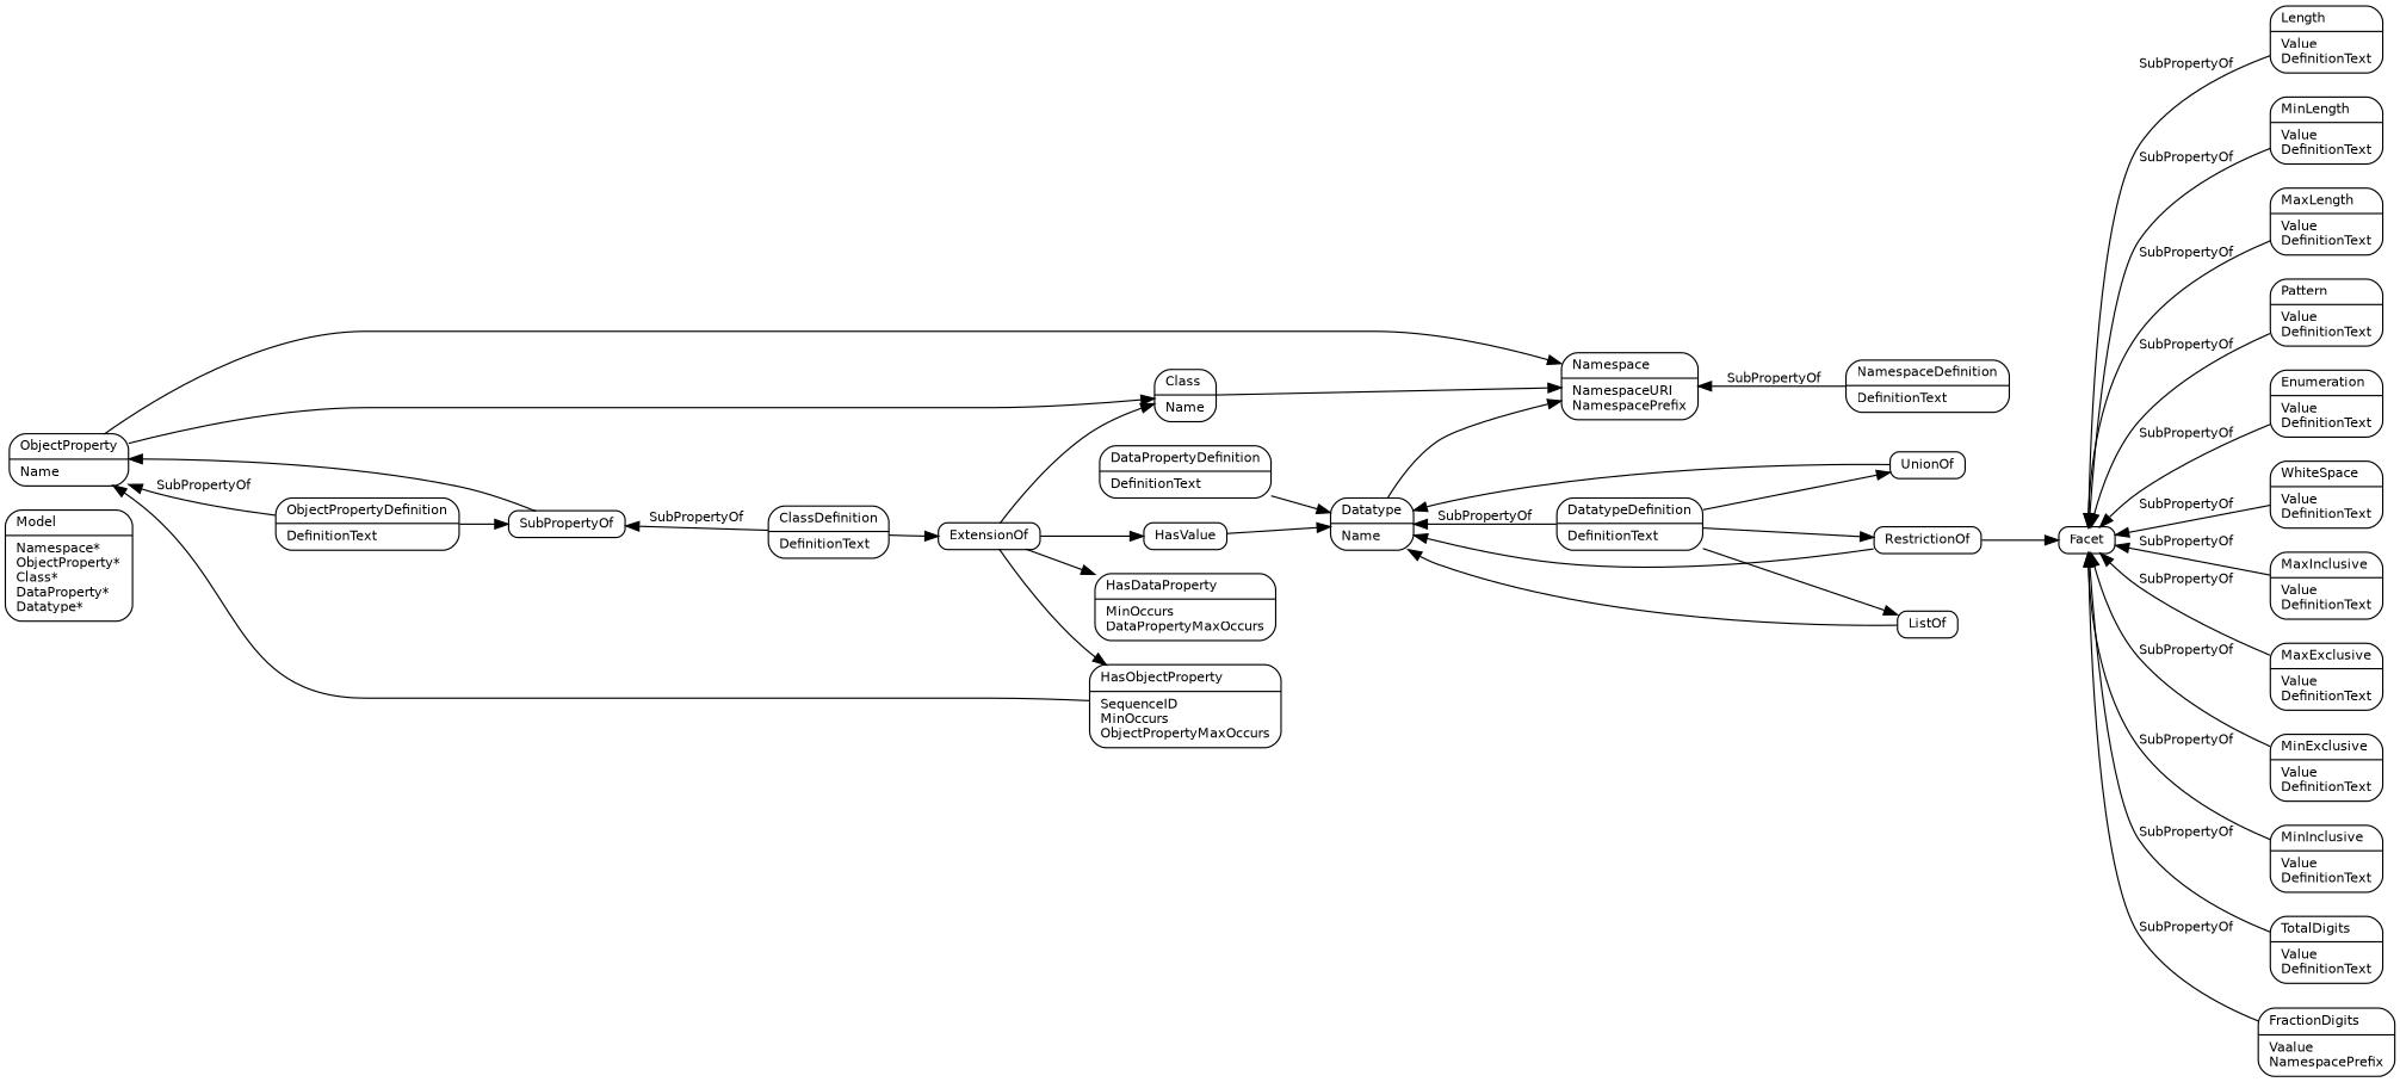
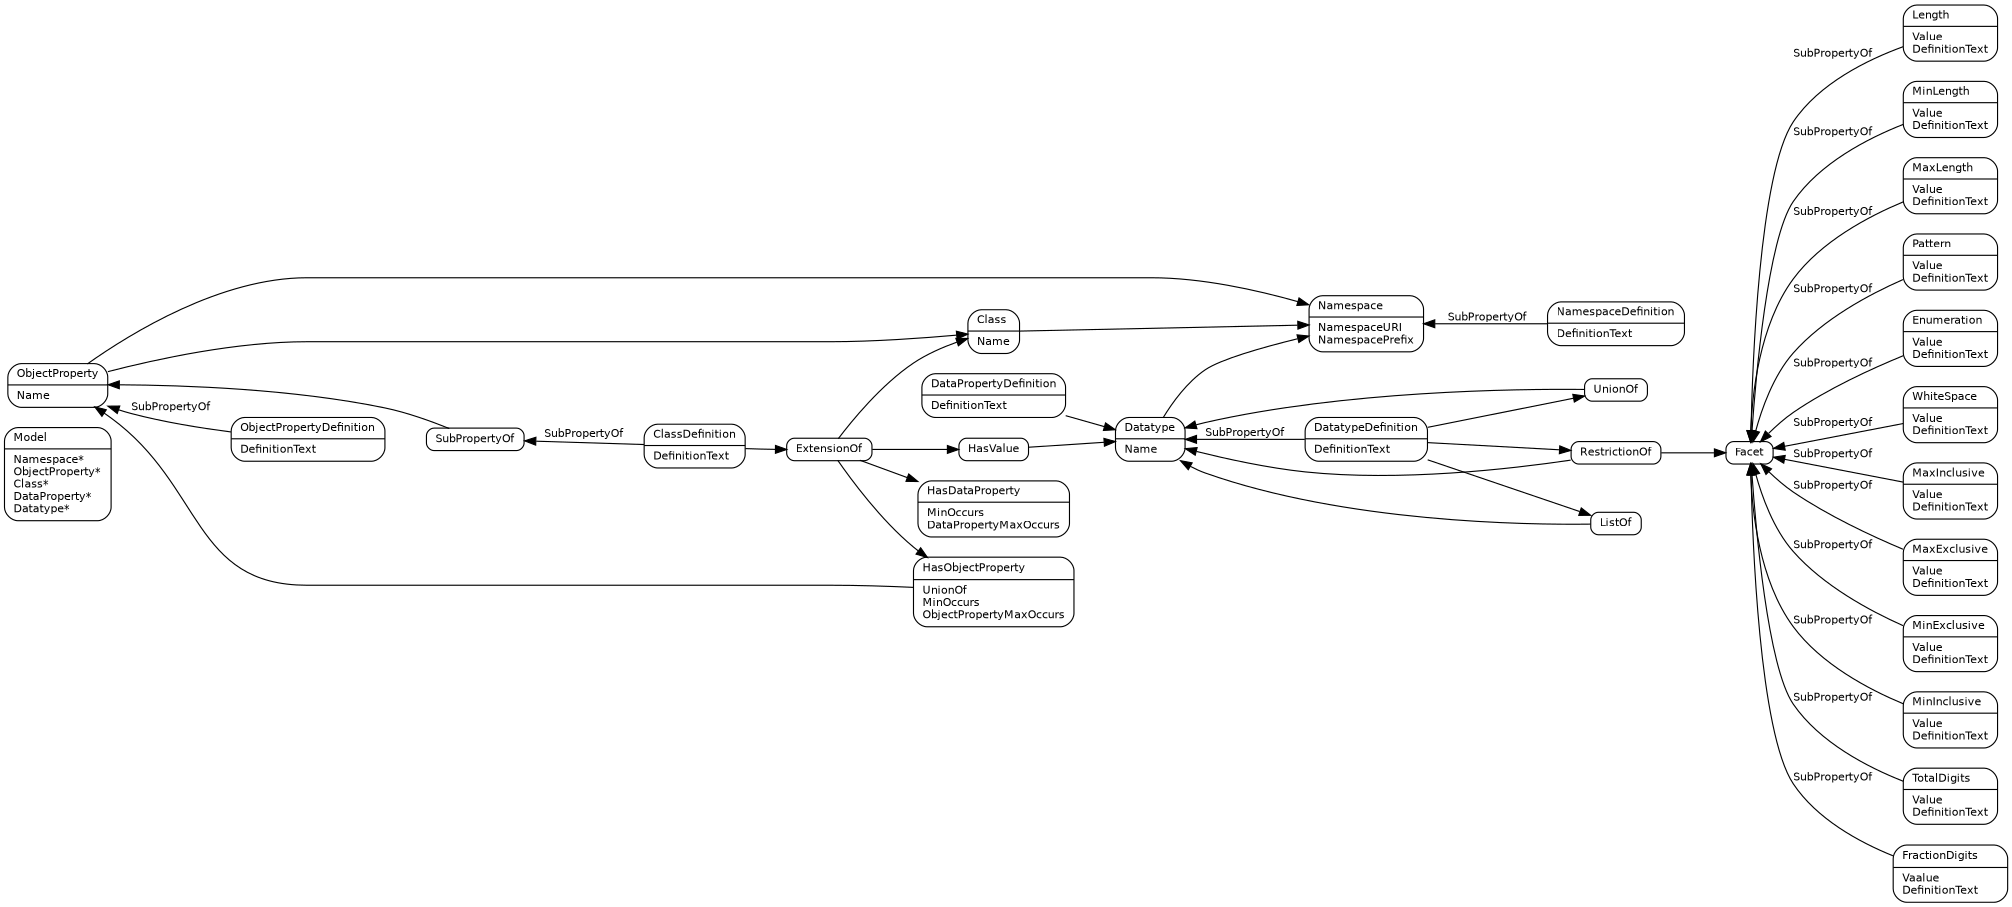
  digraph {
    rankdir=LR
    node [fontname=Helvetica fontsize=10 shape=Mrecord]
    edge [dir=forward fontname=Helvetica fontsize=10]
    Model [height=0 label="\N\l|Namespace*\lObjectProperty*\lClass*\lDataProperty*\lDatatype*\l" width=0]
    Namespace [height=0 label="\N\l|NamespaceURI\lNamespacePrefix\l" width=0]
    NamespaceDefinition [height=0 label="\N\l|DefinitionText\l" width=0]
    ObjectProperty [height=0 label="\N\l|Name\l" width=0]
    Class [height=0 label="\N\l|Name\l" width=0]
    ObjectPropertyDefinition [height=0 label="\N\l|DefinitionText\l" width=0]
    SubPropertyOf [height=0 label="\N\l" width=0]
    ClassDefinition [height=0 label="\N\l|DefinitionText\l" width=0]
    ExtensionOf [height=0 label="\N\l" width=0]
    DataPropertyDefinition [height=0 label="\N\l|DefinitionText\l" width=0]
    Datatype [height=0 label="\N\l|Name\l" width=0]
    DatatypeDefinition [height=0 label="\N\l|DefinitionText\l" width=0]
    ListOf [height=0 label="\N\l" width=0]
    UnionOf [height=0 label="\N\l" width=0]
    RestrictionOf [height=0 label="\N\l" width=0]
    HasValue [height=0 label="\N\l" width=0]
-   HasObjectProperty [height=0 label="\N\l|SequenceID\lMinOccurs\lObjectPropertyMaxOccurs\l" width=0]
+   HasObjectProperty [height=0 label="\N\l|UnionOf\lMinOccurs\lObjectPropertyMaxOccurs\l" width=0]
    HasDataProperty [height=0 label="\N\l|MinOccurs\lDataPropertyMaxOccurs\l" width=0]
    Facet [height=0 label="\N\l" width=0]
    Length [height=0 label="\N\l|Value\lDefinitionText\l" width=0]
    MinLength [height=0 label="\N\l|Value\lDefinitionText\l" width=0]
    MaxLength [height=0 label="\N\l|Value\lDefinitionText\l" width=0]
    Pattern [height=0 label="\N\l|Value\lDefinitionText\l" width=0]
    Enumeration [height=0 label="\N\l|Value\lDefinitionText\l" width=0]
    WhiteSpace [height=0 label="\N\l|Value\lDefinitionText\l" width=0]
    MaxInclusive [height=0 label="\N\l|Value\lDefinitionText\l" width=0]
    MaxExclusive [height=0 label="\N\l|Value\lDefinitionText\l" width=0]
    MinExclusive [height=0 label="\N\l|Value\lDefinitionText\l" width=0]
    MinInclusive [height=0 label="\N\l|Value\lDefinitionText\l" width=0]
    TotalDigits [height=0 label="\N\l|Value\lDefinitionText\l" width=0]
-   FractionDigits [height=0 label="\N\l|Vaalue\lNamespacePrefix\l" width=0]
+   FractionDigits [height=0 label="\N\l|Vaalue\lDefinitionText\l" width=0]
    Namespace -> NamespaceDefinition [dir=back label=SubPropertyOf]
    ObjectProperty -> Namespace
    ObjectProperty -> Class
    ObjectProperty -> ObjectPropertyDefinition [dir=back label=SubPropertyOf]
    Class -> Namespace
-   ObjectPropertyDefinition -> SubPropertyOf
    SubPropertyOf -> ObjectProperty
    SubPropertyOf -> ClassDefinition [dir=back label=SubPropertyOf]
    ClassDefinition -> ExtensionOf [headport=w]
    ExtensionOf -> Class
    ExtensionOf -> HasValue
    ExtensionOf -> HasObjectProperty
    ExtensionOf -> HasDataProperty
    DataPropertyDefinition -> Datatype
    Datatype -> Namespace
    Datatype -> DatatypeDefinition [dir=back label=SubPropertyOf]
    DatatypeDefinition -> ListOf
    DatatypeDefinition -> UnionOf
    DatatypeDefinition -> RestrictionOf
    ListOf -> Datatype
    UnionOf -> Datatype
    RestrictionOf -> Datatype
    RestrictionOf -> Facet
    HasValue -> Datatype
    HasObjectProperty -> ObjectProperty
    Facet -> Length [dir=back label=SubPropertyOf]
    Facet -> MinLength [dir=back label=SubPropertyOf]
    Facet -> MaxLength [dir=back label=SubPropertyOf]
    Facet -> Pattern [dir=back label=SubPropertyOf]
    Facet -> Enumeration [dir=back label=SubPropertyOf]
    Facet -> WhiteSpace [dir=back label=SubPropertyOf]
    Facet -> MaxInclusive [dir=back label=SubPropertyOf]
    Facet -> MaxExclusive [dir=back label=SubPropertyOf]
    Facet -> MinExclusive [dir=back label=SubPropertyOf]
    Facet -> MinInclusive [dir=back label=SubPropertyOf]
    Facet -> TotalDigits [dir=back label=SubPropertyOf]
    Facet -> FractionDigits [dir=back label=SubPropertyOf]
  }
